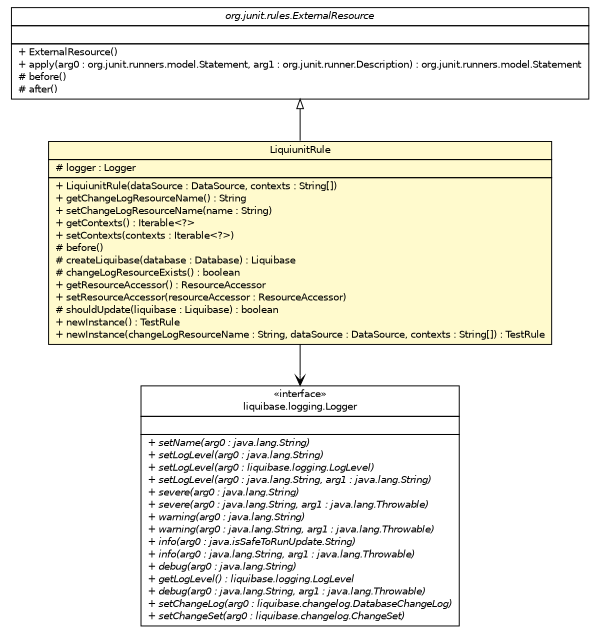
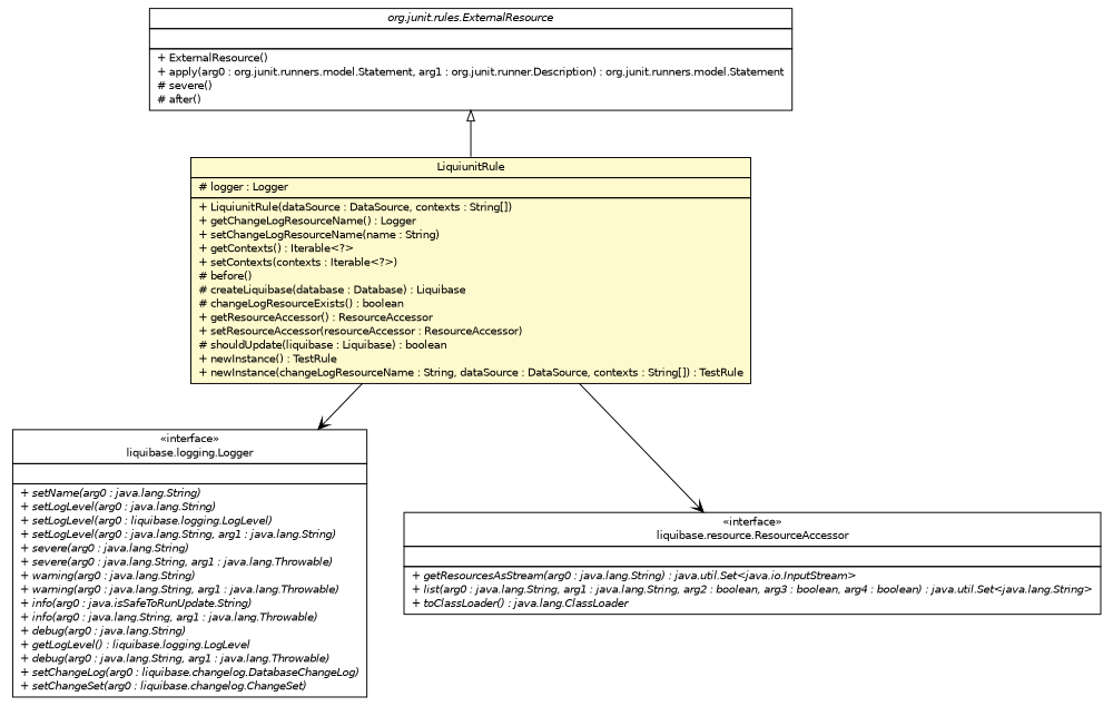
  digraph {
    nodesep=0.25
    ranksep=0.5
    node [fontcolor=black fontname=Helvetica fontsize=10.0 shape=plaintext]
    edge [arrowhead=open color=black fontcolor=black fontname=Helvetica fontsize=10.0 headport=p labelfontname=Helvetica labelfontsize=10 tailport=p]
-   n1 [label=<<table title="com.edugility.liquiunit.LiquiunitRule" border="0" cellborder="1" cellspacing="0" cellpadding="2" port="p" bgcolor="lemonChiffon" href="./LiquiunitRule.html"> 		<tr><td><table border="0" cellspacing="0" cellpadding="1"> <tr><td align="center" balign="center"> LiquiunitRule </td></tr> 		</table></td></tr> 		<tr><td><table border="0" cellspacing="0" cellpadding="1"> <tr><td align="left" balign="left"> # logger : Logger </td></tr> 		</table></td></tr> 		<tr><td><table border="0" cellspacing="0" cellpadding="1"> <tr><td align="left" balign="left"> + LiquiunitRule(dataSource : DataSource, contexts : String[]) </td></tr> <tr><td align="left" balign="left"> + getChangeLogResourceName() : String </td></tr> <tr><td align="left" balign="left"> + setChangeLogResourceName(name : String) </td></tr> <tr><td align="left" balign="left"> + getContexts() : Iterable&lt;?&gt; </td></tr> <tr><td align="left" balign="left"> + setContexts(contexts : Iterable&lt;?&gt;) </td></tr> <tr><td align="left" balign="left"> # before() </td></tr> <tr><td align="left" balign="left"> # createLiquibase(database : Database) : Liquibase </td></tr> <tr><td align="left" balign="left"> # changeLogResourceExists() : boolean </td></tr> <tr><td align="left" balign="left"> + getResourceAccessor() : ResourceAccessor </td></tr> <tr><td align="left" balign="left"> + setResourceAccessor(resourceAccessor : ResourceAccessor) </td></tr> <tr><td align="left" balign="left"> # shouldUpdate(liquibase : Liquibase) : boolean </td></tr> <tr><td align="left" balign="left"> + newInstance() : TestRule </td></tr> <tr><td align="left" balign="left"> + newInstance(changeLogResourceName : String, dataSource : DataSource, contexts : String[]) : TestRule </td></tr> 		</table></td></tr> 		</table>>]
+   n1 [label=<<table title="com.edugility.liquiunit.LiquiunitRule" border="0" cellborder="1" cellspacing="0" cellpadding="2" port="p" bgcolor="lemonChiffon" href="./LiquiunitRule.html"> 		<tr><td><table border="0" cellspacing="0" cellpadding="1"> <tr><td align="center" balign="center"> LiquiunitRule </td></tr> 		</table></td></tr> 		<tr><td><table border="0" cellspacing="0" cellpadding="1"> <tr><td align="left" balign="left"> # logger : Logger </td></tr> 		</table></td></tr> 		<tr><td><table border="0" cellspacing="0" cellpadding="1"> <tr><td align="left" balign="left"> + LiquiunitRule(dataSource : DataSource, contexts : String[]) </td></tr> <tr><td align="left" balign="left"> + getChangeLogResourceName() : Logger </td></tr> <tr><td align="left" balign="left"> + setChangeLogResourceName(name : String) </td></tr> <tr><td align="left" balign="left"> + getContexts() : Iterable&lt;?&gt; </td></tr> <tr><td align="left" balign="left"> + setContexts(contexts : Iterable&lt;?&gt;) </td></tr> <tr><td align="left" balign="left"> # before() </td></tr> <tr><td align="left" balign="left"> # createLiquibase(database : Database) : Liquibase </td></tr> <tr><td align="left" balign="left"> # changeLogResourceExists() : boolean </td></tr> <tr><td align="left" balign="left"> + getResourceAccessor() : ResourceAccessor </td></tr> <tr><td align="left" balign="left"> + setResourceAccessor(resourceAccessor : ResourceAccessor) </td></tr> <tr><td align="left" balign="left"> # shouldUpdate(liquibase : Liquibase) : boolean </td></tr> <tr><td align="left" balign="left"> + newInstance() : TestRule </td></tr> <tr><td align="left" balign="left"> + newInstance(changeLogResourceName : String, dataSource : DataSource, contexts : String[]) : TestRule </td></tr> 		</table></td></tr> 		</table>>]
    n2 [label=<<table title="liquibase.logging.Logger" border="0" cellborder="1" cellspacing="0" cellpadding="2" port="p" href="http://www.liquibase.org/javadoc/liquibase/logging/Logger.html"> 		<tr><td><table border="0" cellspacing="0" cellpadding="1"> <tr><td align="center" balign="center"> &#171;interface&#187; </td></tr> <tr><td align="center" balign="center"> liquibase.logging.Logger </td></tr> 		</table></td></tr> 		<tr><td><table border="0" cellspacing="0" cellpadding="1"> <tr><td align="left" balign="left">  </td></tr> 		</table></td></tr> 		<tr><td><table border="0" cellspacing="0" cellpadding="1"> <tr><td align="left" balign="left"><font face="Helvetica-Oblique" point-size="10.0"> + setName(arg0 : java.lang.String) </font></td></tr> <tr><td align="left" balign="left"><font face="Helvetica-Oblique" point-size="10.0"> + setLogLevel(arg0 : java.lang.String) </font></td></tr> <tr><td align="left" balign="left"><font face="Helvetica-Oblique" point-size="10.0"> + setLogLevel(arg0 : liquibase.logging.LogLevel) </font></td></tr> <tr><td align="left" balign="left"><font face="Helvetica-Oblique" point-size="10.0"> + setLogLevel(arg0 : java.lang.String, arg1 : java.lang.String) </font></td></tr> <tr><td align="left" balign="left"><font face="Helvetica-Oblique" point-size="10.0"> + severe(arg0 : java.lang.String) </font></td></tr> <tr><td align="left" balign="left"><font face="Helvetica-Oblique" point-size="10.0"> + severe(arg0 : java.lang.String, arg1 : java.lang.Throwable) </font></td></tr> <tr><td align="left" balign="left"><font face="Helvetica-Oblique" point-size="10.0"> + warning(arg0 : java.lang.String) </font></td></tr> <tr><td align="left" balign="left"><font face="Helvetica-Oblique" point-size="10.0"> + warning(arg0 : java.lang.String, arg1 : java.lang.Throwable) </font></td></tr> <tr><td align="left" balign="left"><font face="Helvetica-Oblique" point-size="10.0"> + info(arg0 : java.isSafeToRunUpdate.String) </font></td></tr> <tr><td align="left" balign="left"><font face="Helvetica-Oblique" point-size="10.0"> + info(arg0 : java.lang.String, arg1 : java.lang.Throwable) </font></td></tr> <tr><td align="left" balign="left"><font face="Helvetica-Oblique" point-size="10.0"> + debug(arg0 : java.lang.String) </font></td></tr> <tr><td align="left" balign="left"><font face="Helvetica-Oblique" point-size="10.0"> + getLogLevel() : liquibase.logging.LogLevel </font></td></tr> <tr><td align="left" balign="left"><font face="Helvetica-Oblique" point-size="10.0"> + debug(arg0 : java.lang.String, arg1 : java.lang.Throwable) </font></td></tr> <tr><td align="left" balign="left"><font face="Helvetica-Oblique" point-size="10.0"> + setChangeLog(arg0 : liquibase.changelog.DatabaseChangeLog) </font></td></tr> <tr><td align="left" balign="left"><font face="Helvetica-Oblique" point-size="10.0"> + setChangeSet(arg0 : liquibase.changelog.ChangeSet) </font></td></tr> 		</table></td></tr> 		</table>>]
-   n4 [label=<<table title="org.junit.rules.ExternalResource" border="0" cellborder="1" cellspacing="0" cellpadding="2" port="p" href="http://junit.org/apidocs/org/junit/rules/ExternalResource.html"> 		<tr><td><table border="0" cellspacing="0" cellpadding="1"> <tr><td align="center" balign="center"><font face="Helvetica-Oblique"> org.junit.rules.ExternalResource </font></td></tr> 		</table></td></tr> 		<tr><td><table border="0" cellspacing="0" cellpadding="1"> <tr><td align="left" balign="left">  </td></tr> 		</table></td></tr> 		<tr><td><table border="0" cellspacing="0" cellpadding="1"> <tr><td align="left" balign="left"> + ExternalResource() </td></tr> <tr><td align="left" balign="left"> + apply(arg0 : org.junit.runners.model.Statement, arg1 : org.junit.runner.Description) : org.junit.runners.model.Statement </td></tr> <tr><td align="left" balign="left"> # before() </td></tr> <tr><td align="left" balign="left"> # after() </td></tr> 		</table></td></tr> 		</table>>]
+   n3 [label=<<table title="liquibase.resource.ResourceAccessor" border="0" cellborder="1" cellspacing="0" cellpadding="2" port="p" href="http://www.liquibase.org/javadoc/liquibase/resource/ResourceAccessor.html"> 		<tr><td><table border="0" cellspacing="0" cellpadding="1"> <tr><td align="center" balign="center"> &#171;interface&#187; </td></tr> <tr><td align="center" balign="center"> liquibase.resource.ResourceAccessor </td></tr> 		</table></td></tr> 		<tr><td><table border="0" cellspacing="0" cellpadding="1"> <tr><td align="left" balign="left">  </td></tr> 		</table></td></tr> 		<tr><td><table border="0" cellspacing="0" cellpadding="1"> <tr><td align="left" balign="left"><font face="Helvetica-Oblique" point-size="10.0"> + getResourcesAsStream(arg0 : java.lang.String) : java.util.Set&lt;java.io.InputStream&gt; </font></td></tr> <tr><td align="left" balign="left"><font face="Helvetica-Oblique" point-size="10.0"> + list(arg0 : java.lang.String, arg1 : java.lang.String, arg2 : boolean, arg3 : boolean, arg4 : boolean) : java.util.Set&lt;java.lang.String&gt; </font></td></tr> <tr><td align="left" balign="left"><font face="Helvetica-Oblique" point-size="10.0"> + toClassLoader() : java.lang.ClassLoader </font></td></tr> 		</table></td></tr> 		</table>>]
+   n4 [label=<<table title="org.junit.rules.ExternalResource" border="0" cellborder="1" cellspacing="0" cellpadding="2" port="p" href="http://junit.org/apidocs/org/junit/rules/ExternalResource.html"> 		<tr><td><table border="0" cellspacing="0" cellpadding="1"> <tr><td align="center" balign="center"><font face="Helvetica-Oblique"> org.junit.rules.ExternalResource </font></td></tr> 		</table></td></tr> 		<tr><td><table border="0" cellspacing="0" cellpadding="1"> <tr><td align="left" balign="left">  </td></tr> 		</table></td></tr> 		<tr><td><table border="0" cellspacing="0" cellpadding="1"> <tr><td align="left" balign="left"> + ExternalResource() </td></tr> <tr><td align="left" balign="left"> + apply(arg0 : org.junit.runners.model.Statement, arg1 : org.junit.runner.Description) : org.junit.runners.model.Statement </td></tr> <tr><td align="left" balign="left"> # severe() </td></tr> <tr><td align="left" balign="left"> # after() </td></tr> 		</table></td></tr> 		</table>>]
    n1 -> n2
+   n1 -> n3
    n4 -> n1 [arrowtail=empty dir=back fontsize=10 arrowhead="" color="" fontcolor=""]
  }
